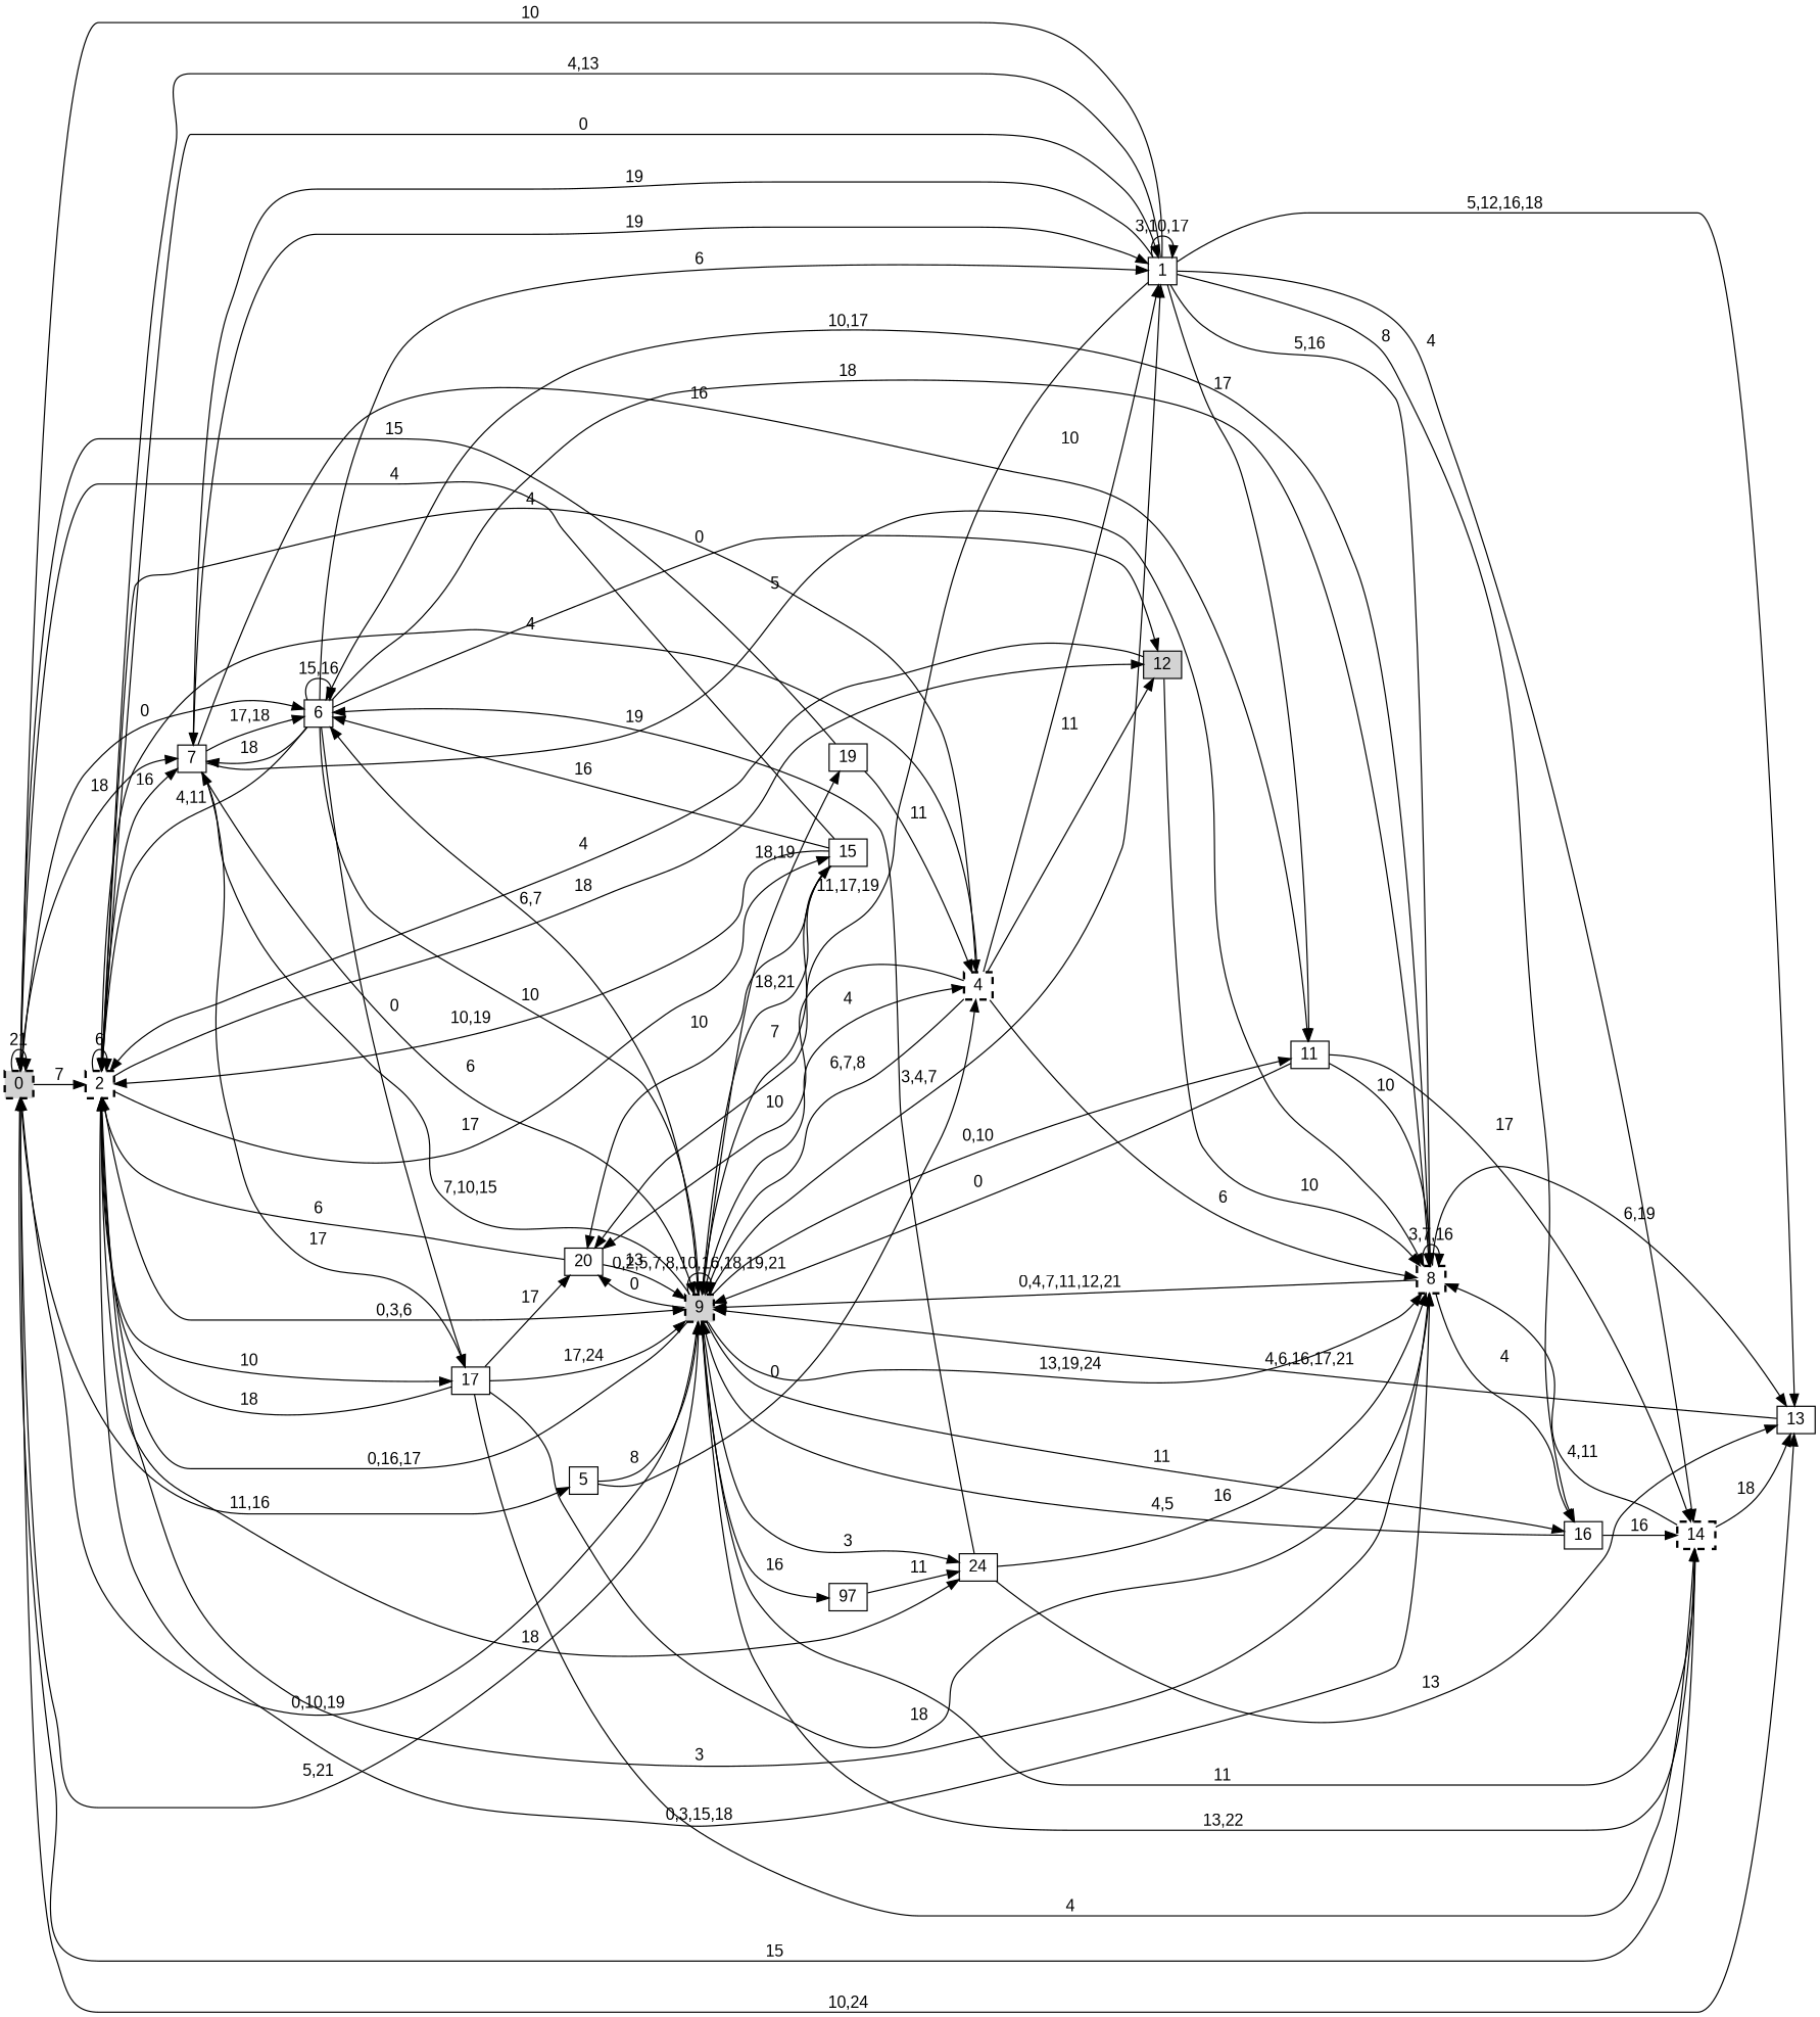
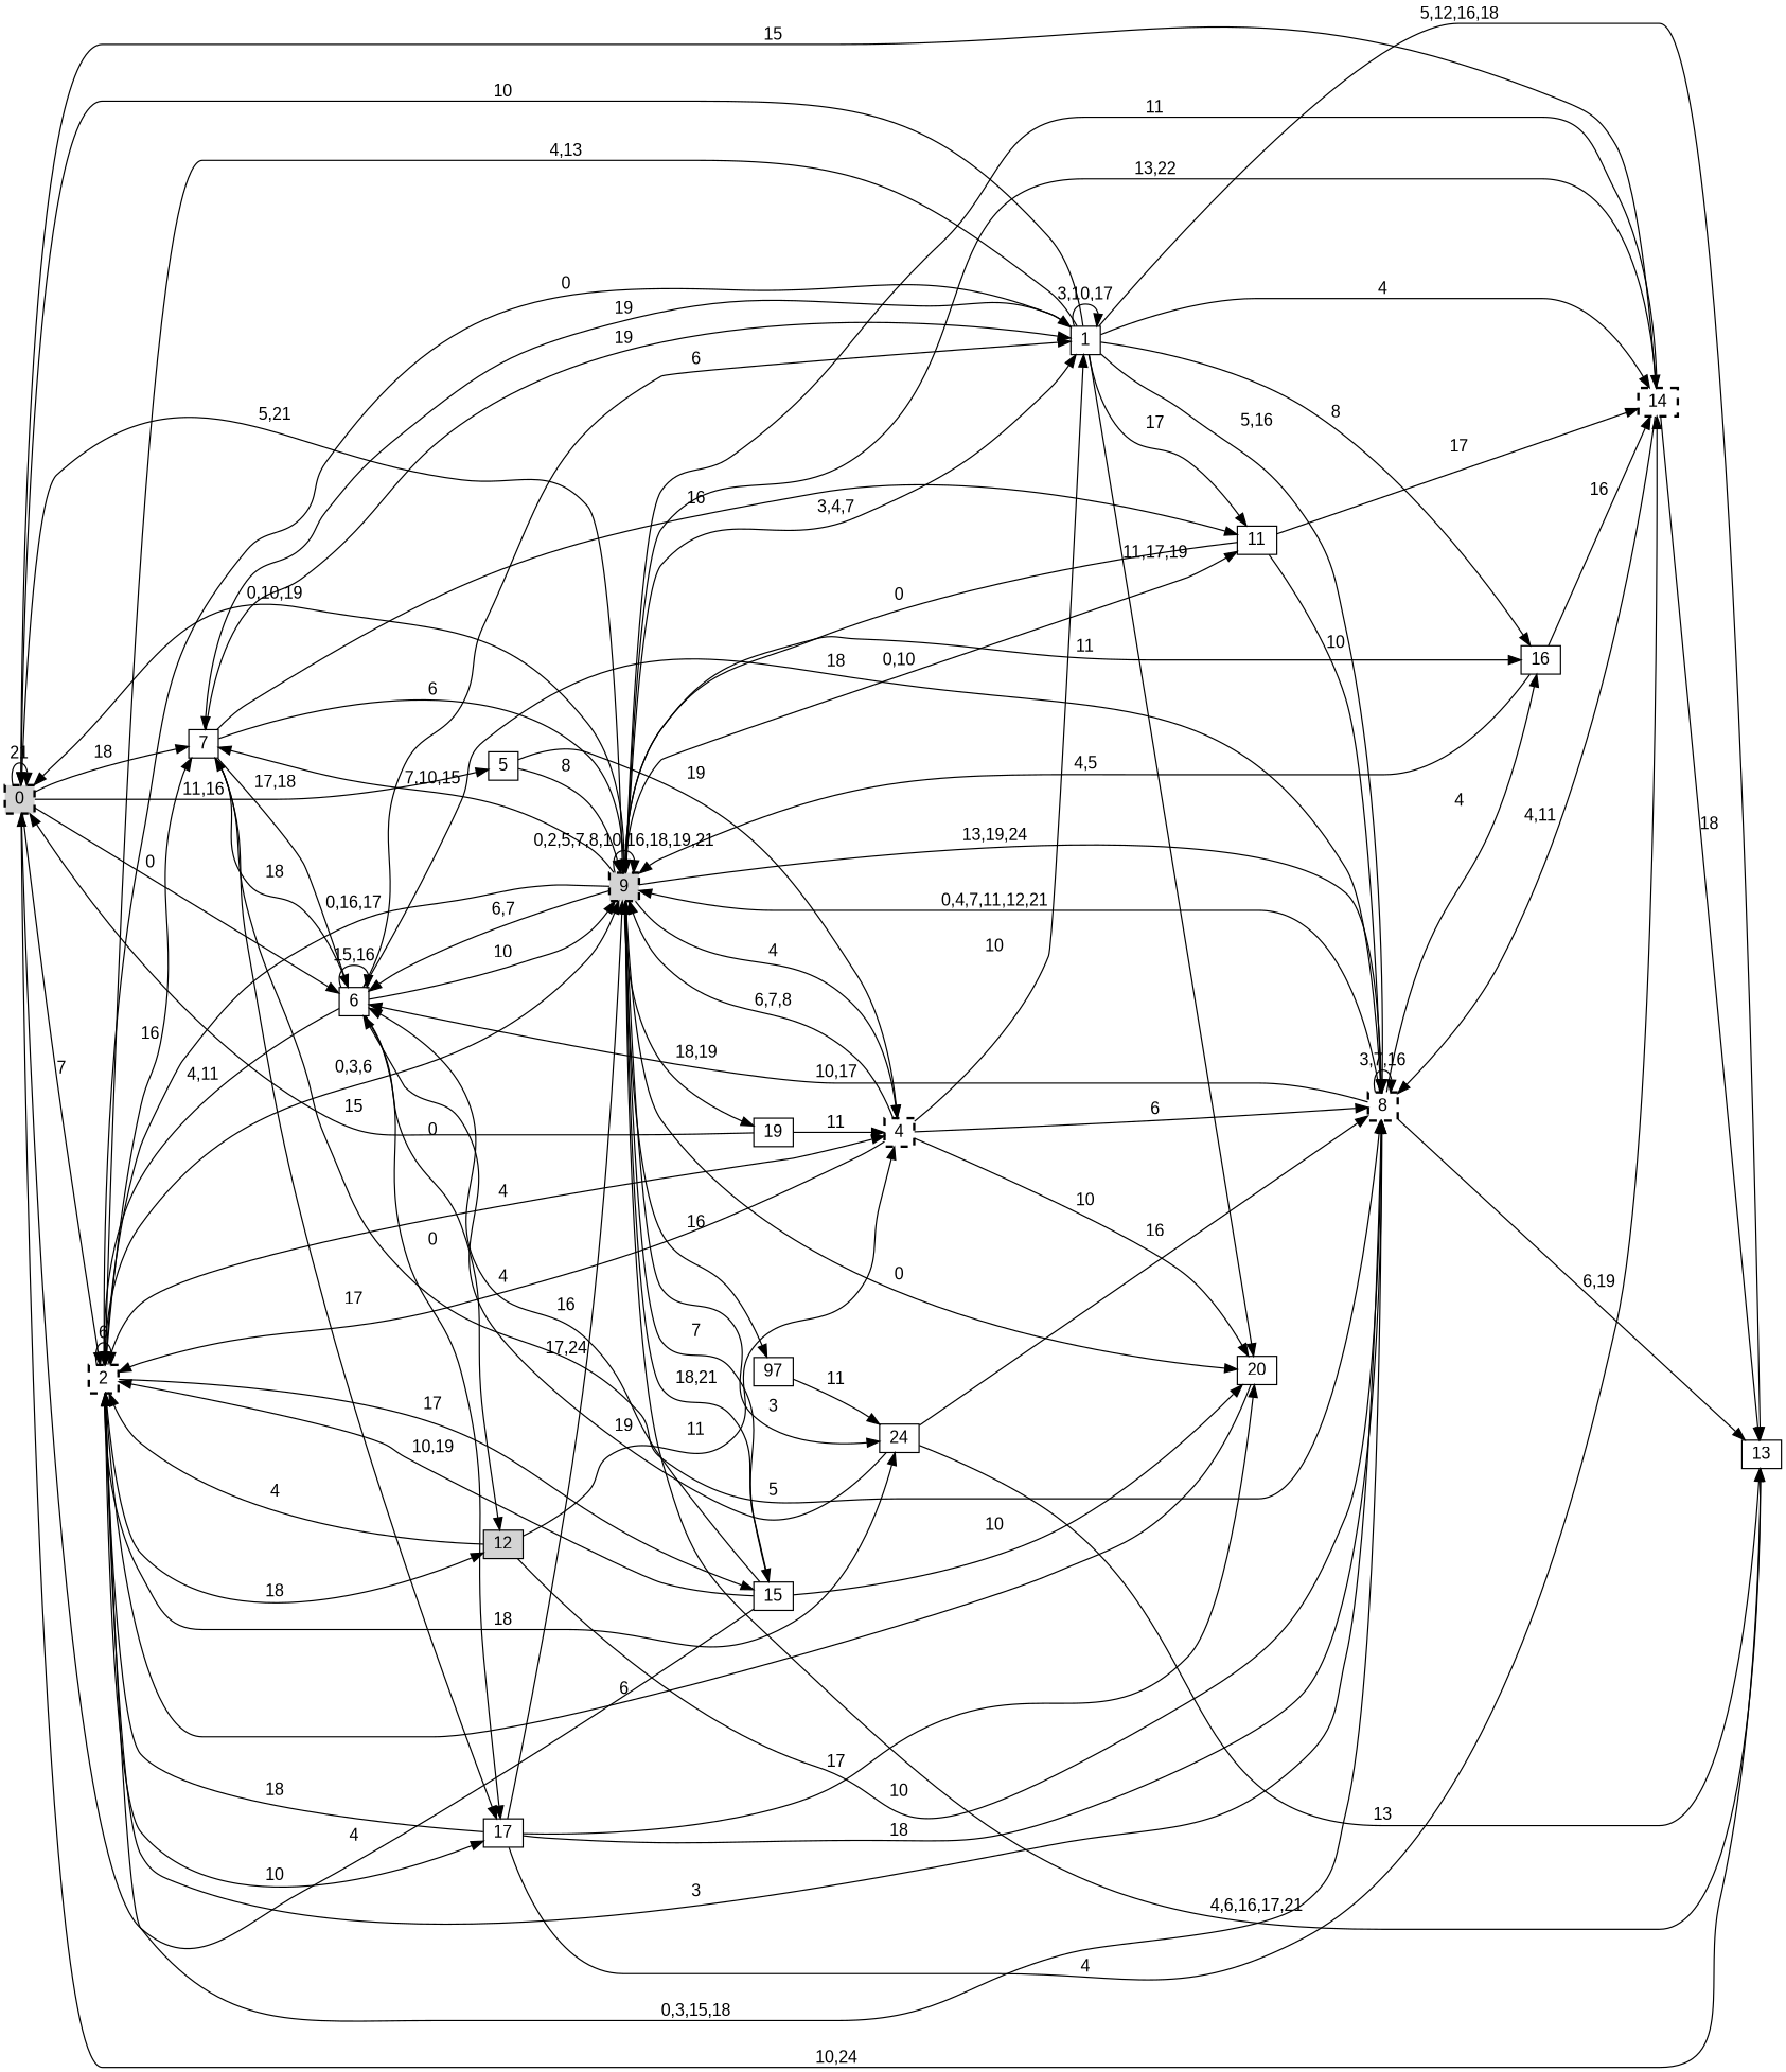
  digraph {
    rankdir=LR
    node [fontname=Arial shape=box]
    edge [fontname=Arial]
    n1 [height=0.1 label=0 style="filled,bold,dashed" width=0.1]
    n2 [height=0.1 label=2 style="bold,dashed" width=0.1]
    n3 [height=0.1 label=5 width=0.1]
    n4 [height=0.1 label=6 width=0.1]
    n5 [height=0.1 label=7 width=0.1]
    n6 [height=0.1 label=9 style="filled,bold,dashed" width=0.1]
    n7 [height=0.1 label=13 width=0.1]
    n8 [height=0.1 label=1 width=0.1]
    n9 [height=0.1 label=8 style="bold,dashed" width=0.1]
    n10 [height=0.1 label=4 style="bold,dashed" width=0.1]
    n11 [height=0.1 label=12 style=filled width=0.1]
    n12 [height=0.1 label=15 width=0.1]
    n13 [height=0.1 label=17 width=0.1]
    n14 [height=0.1 label=24 width=0.1]
    n15 [height=0.1 label=11 width=0.1]
    n16 [height=0.1 label=14 style="bold,dashed" width=0.1]
    n17 [height=0.1 label=16 width=0.1]
    n18 [height=0.1 label=20 width=0.1]
    n19 [height=0.1 label=19 width=0.1]
    n20 [height=0.1 label=97 width=0.1]
    n1 -> n1 [label=21]
    n1 -> n2 [label=7]
    n1 -> n3 [label="11,16"]
    n1 -> n4 [label=0]
    n1 -> n5 [label=18]
    n1 -> n6 [label="5,21"]
    n1 -> n7 [label="10,24"]
    n2 -> n2 [label=6]
    n2 -> n5 [label=16]
    n2 -> n6 [label="0,3,6"]
    n2 -> n8 [label=0]
    n2 -> n9 [label="0,3,15,18"]
    n2 -> n10 [label=4]
    n2 -> n11 [label=18]
    n2 -> n12 [label=17]
    n2 -> n13 [label=10]
    n2 -> n14 [label=18]
    n3 -> n6 [label=8]
-   n3 -> n10 [label=0]
+   n3 -> n10 [label=19]
    n4 -> n2 [label="4,11"]
    n4 -> n4 [label="15,16"]
    n4 -> n5 [label=18]
    n4 -> n6 [label=10]
    n4 -> n8 [label=6]
    n4 -> n9 [label=18]
    n4 -> n11 [label=0]
    n4 -> n13 [label=0]
    n5 -> n4 [label="17,18"]
    n5 -> n6 [label=6]
    n5 -> n8 [label=19]
    n5 -> n9 [label=5]
    n5 -> n13 [label=17]
    n5 -> n15 [label=16]
    n6 -> n1 [label="0,10,19"]
    n6 -> n2 [label="0,16,17"]
    n6 -> n4 [label="6,7"]
    n6 -> n5 [label="7,10,15"]
    n6 -> n6 [label="0,2,5,7,8,10,16,18,19,21"]
    n6 -> n8 [label="3,4,7"]
    n6 -> n9 [label="13,19,24"]
    n6 -> n10 [label=4]
    n6 -> n12 [label="18,21"]
    n6 -> n14 [label=3]
    n6 -> n15 [label="0,10"]
    n6 -> n16 [label="13,22"]
    n6 -> n17 [label=11]
    n6 -> n18 [label=0]
    n6 -> n19 [label="18,19"]
    n6 -> n20 [label=16]
    n7 -> n6 [label="4,6,16,17,21"]
    n8 -> n1 [label=10]
    n8 -> n2 [label="4,13"]
    n8 -> n5 [label=19]
    n8 -> n7 [label="5,12,16,18"]
    n8 -> n8 [label="3,10,17"]
    n8 -> n9 [label="5,16"]
    n8 -> n15 [label=17]
    n8 -> n16 [label=4]
    n8 -> n17 [label=8]
    n8 -> n18 [label="11,17,19"]
    n9 -> n2 [label=3]
    n9 -> n4 [label="10,17"]
    n9 -> n6 [label="0,4,7,11,12,21"]
    n9 -> n7 [label="6,19"]
    n9 -> n9 [label="3,7,16"]
    n9 -> n17 [label=4]
    n10 -> n2 [label=4]
    n10 -> n6 [label="6,7,8"]
    n10 -> n8 [label=10]
    n10 -> n9 [label=6]
    n10 -> n18 [label=10]
    n11 -> n2 [label=4]
    n11 -> n9 [label=10]
-   n10 -> n11 [label=11]
+   n11 -> n10 [label=11]
    n12 -> n1 [label=4]
    n12 -> n2 [label="10,19"]
    n12 -> n4 [label=16]
    n12 -> n6 [label=7]
    n12 -> n18 [label=10]
    n13 -> n2 [label=18]
    n13 -> n6 [label="17,24"]
    n13 -> n9 [label=18]
    n13 -> n16 [label=4]
    n13 -> n18 [label=17]
    n14 -> n4 [label=19]
    n14 -> n7 [label=13]
    n14 -> n9 [label=16]
    n15 -> n6 [label=0]
    n15 -> n9 [label=10]
    n15 -> n16 [label=17]
    n16 -> n1 [label=15]
    n16 -> n6 [label=11]
    n16 -> n7 [label=18]
    n16 -> n9 [label="4,11"]
    n17 -> n6 [label="4,5"]
    n17 -> n16 [label=16]
    n18 -> n2 [label=6]
-   n18 -> n6 [label=13]
    n19 -> n1 [label=15]
    n19 -> n10 [label=11]
    n20 -> n14 [label=11]
  }
